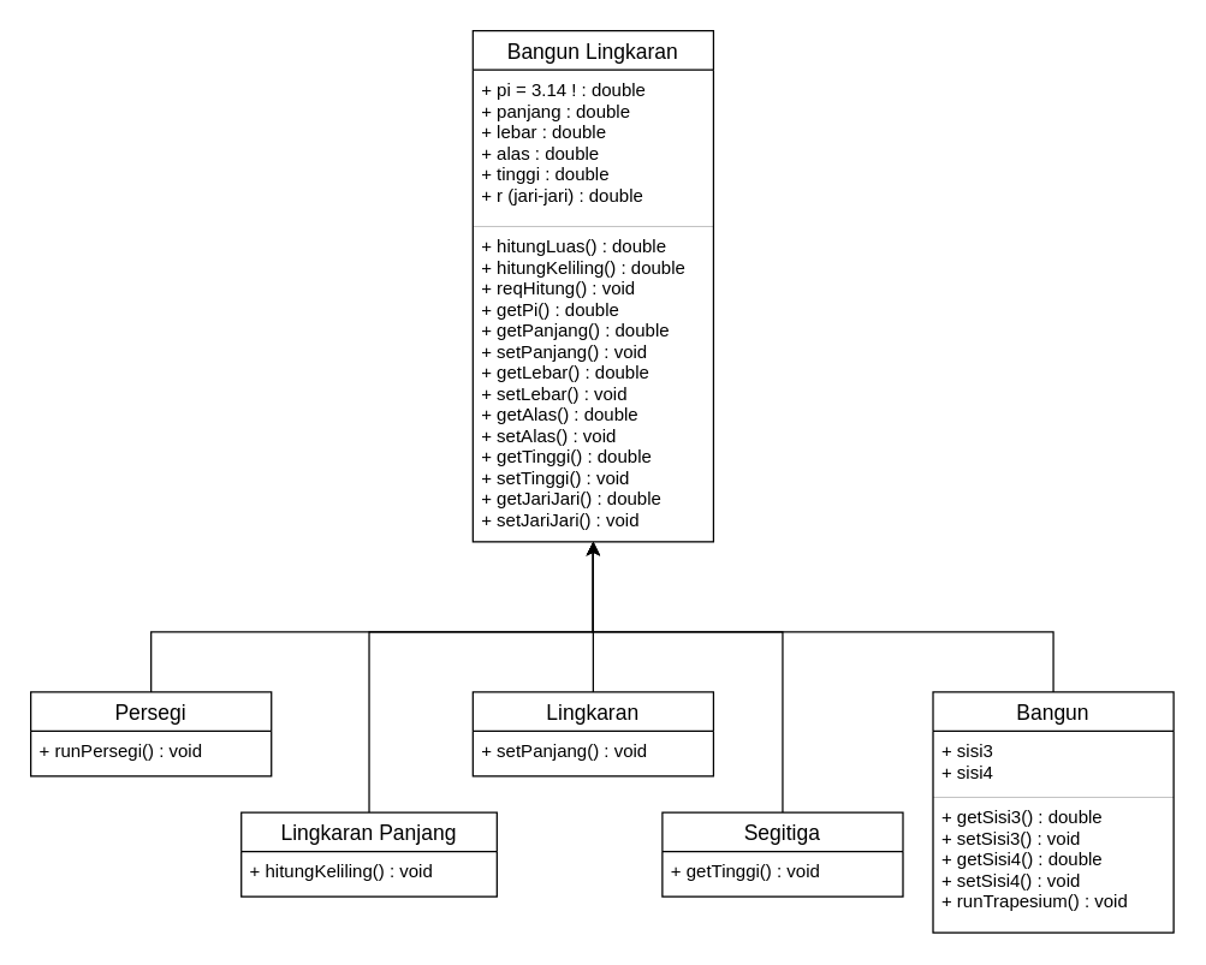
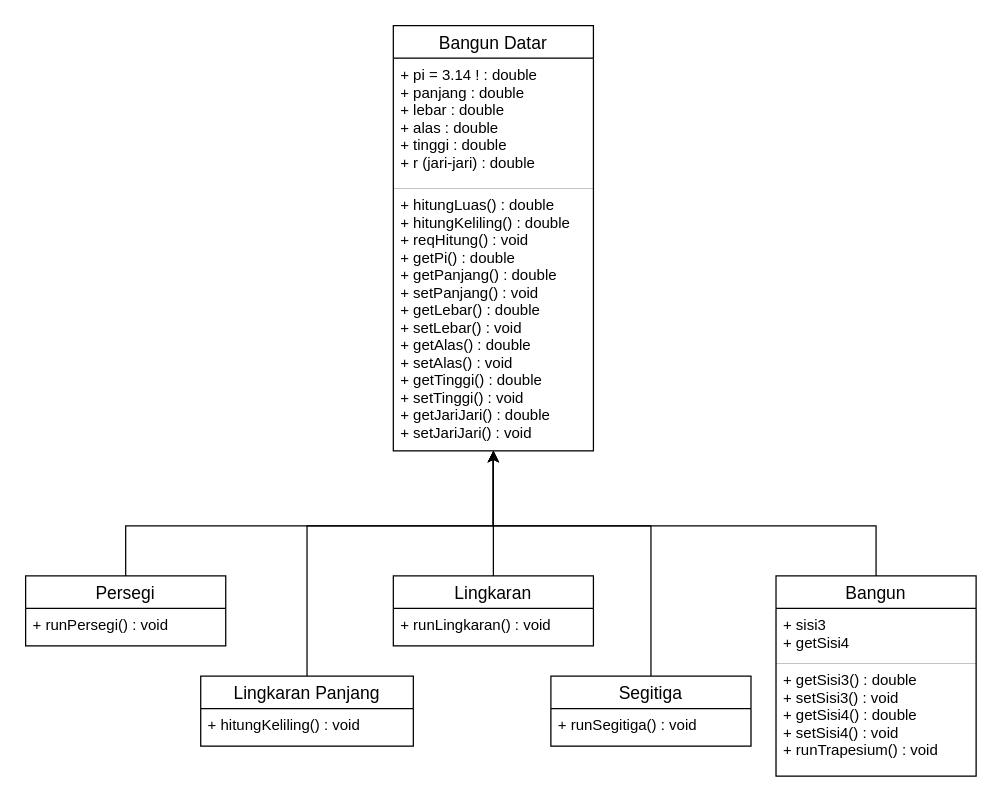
  <mxCell id="0" />
  <mxCell id="1" parent="0" />
- <mxCell id="2" value="Bangun Lingkaran" style="swimlane;fontStyle=0;childLayout=stackLayout;horizontal=1;startSize=26;horizontalStack=0;resizeParent=1;resizeParentMax=0;resizeLast=0;collapsible=1;marginBottom=0;align=center;fontSize=14;strokeWidth=1;fillColor=default;swimlaneLine=1;glass=0;rounded=0;sketch=0;shadow=0;strokeColor=default;" parent="1" vertex="1"><mxGeometry x="314" y="20" width="160" height="340" as="geometry"><mxRectangle x="334" y="40" width="130" height="30" as="alternateBounds" /></mxGeometry></mxCell>
+ <mxCell id="2" value="Bangun Datar" style="swimlane;fontStyle=0;childLayout=stackLayout;horizontal=1;startSize=26;horizontalStack=0;resizeParent=1;resizeParentMax=0;resizeLast=0;collapsible=1;marginBottom=0;align=center;fontSize=14;strokeWidth=1;fillColor=default;swimlaneLine=1;glass=0;rounded=0;sketch=0;shadow=0;strokeColor=default;" parent="1" vertex="1"><mxGeometry x="314" y="20" width="160" height="340" as="geometry"><mxRectangle x="334" y="40" width="130" height="30" as="alternateBounds" /></mxGeometry></mxCell>
  <mxCell id="3" value="+ pi = 3.14 ! : double&#10;+ panjang : double&#10;+ lebar : double&#10;+ alas : double&#10;+ tinggi : double&#10;+ r (jari-jari) : double" style="text;strokeColor=default;fillColor=none;spacingLeft=4;spacingRight=4;overflow=hidden;rotatable=0;points=[[0,0.5],[1,0.5]];portConstraint=eastwest;fontSize=12;strokeWidth=0;fillStyle=hatch;sketch=0;shadow=0;glass=0;" parent="2" vertex="1"><mxGeometry y="26" width="160" height="104" as="geometry" /></mxCell>
  <mxCell id="4" value="+ hitungLuas() : double&#10;+ hitungKeliling() : double&#10;+ reqHitung() : void&#10;+ getPi() : double&#10;+ getPanjang() : double&#10;+ setPanjang() : void&#10;+ getLebar() : double&#10;+ setLebar() : void&#10;+ getAlas() : double&#10;+ setAlas() : void&#10;+ getTinggi() : double&#10;+ setTinggi() : void&#10;+ getJariJari() : double&#10;+ setJariJari() : void" style="text;strokeColor=default;fillColor=none;spacingLeft=4;spacingRight=4;overflow=hidden;rotatable=0;points=[[0,0.5],[1,0.5]];portConstraint=eastwest;fontSize=12;strokeWidth=0;" parent="2" vertex="1"><mxGeometry y="130" width="160" height="210" as="geometry" /></mxCell>
  <mxCell id="5" style="edgeStyle=orthogonalEdgeStyle;rounded=0;orthogonalLoop=1;jettySize=auto;html=1;" parent="1" source="6" target="4" edge="1"><mxGeometry relative="1" as="geometry"><Array as="points"><mxPoint x="100" y="420" /><mxPoint x="394" y="420" /></Array></mxGeometry></mxCell>
  <mxCell id="6" value="Persegi" style="swimlane;fontStyle=0;childLayout=stackLayout;horizontal=1;startSize=26;horizontalStack=0;resizeParent=1;resizeParentMax=0;resizeLast=0;collapsible=1;marginBottom=0;align=center;fontSize=14;rounded=0;shadow=0;glass=0;sketch=0;fillStyle=auto;strokeColor=default;strokeWidth=1;fillColor=default;swimlaneLine=1;" parent="1" vertex="1"><mxGeometry x="20" y="460" width="160" height="56" as="geometry" /></mxCell>
  <mxCell id="7" value="+ runPersegi() : void" style="text;strokeColor=default;fillColor=none;spacingLeft=4;spacingRight=4;overflow=hidden;rotatable=0;points=[[0,0.5],[1,0.5]];portConstraint=eastwest;fontSize=12;rounded=0;shadow=0;glass=0;sketch=0;fillStyle=auto;strokeWidth=0;" parent="6" vertex="1"><mxGeometry y="26" width="160" height="30" as="geometry" /></mxCell>
  <mxCell id="8" style="edgeStyle=orthogonalEdgeStyle;rounded=0;orthogonalLoop=1;jettySize=auto;html=1;" parent="1" source="9" target="4" edge="1"><mxGeometry relative="1" as="geometry"><Array as="points"><mxPoint x="245" y="420" /><mxPoint x="394" y="420" /></Array></mxGeometry></mxCell>
  <mxCell id="9" value="Lingkaran Panjang" style="swimlane;fontStyle=0;childLayout=stackLayout;horizontal=1;startSize=26;horizontalStack=0;resizeParent=1;resizeParentMax=0;resizeLast=0;collapsible=1;marginBottom=0;align=center;fontSize=14;rounded=0;shadow=0;glass=0;sketch=0;fillStyle=auto;strokeColor=default;strokeWidth=1;fillColor=default;swimlaneLine=1;" parent="1" vertex="1"><mxGeometry x="160" y="540" width="170" height="56" as="geometry" /></mxCell>
  <mxCell id="10" value="+ hitungKeliling() : void" style="text;strokeColor=default;fillColor=none;spacingLeft=4;spacingRight=4;overflow=hidden;rotatable=0;points=[[0,0.5],[1,0.5]];portConstraint=eastwest;fontSize=12;rounded=0;shadow=0;glass=0;sketch=0;fillStyle=auto;strokeWidth=0;align=left;" parent="9" vertex="1"><mxGeometry y="26" width="170" height="30" as="geometry" /></mxCell>
  <mxCell id="11" value="" style="edgeStyle=orthogonalEdgeStyle;rounded=0;orthogonalLoop=1;jettySize=auto;html=1;" parent="1" source="12" target="4" edge="1"><mxGeometry relative="1" as="geometry"><Array as="points"><mxPoint x="394" y="420" /><mxPoint x="394" y="420" /></Array></mxGeometry></mxCell>
  <mxCell id="12" value="Lingkaran" style="swimlane;fontStyle=0;childLayout=stackLayout;horizontal=1;startSize=26;horizontalStack=0;resizeParent=1;resizeParentMax=0;resizeLast=0;collapsible=1;marginBottom=0;align=center;fontSize=14;rounded=0;shadow=0;glass=0;sketch=0;fillStyle=auto;strokeColor=default;strokeWidth=1;fillColor=default;swimlaneLine=1;" parent="1" vertex="1"><mxGeometry x="314" y="460" width="160" height="56" as="geometry" /></mxCell>
- <mxCell id="13" value="+ setPanjang() : void" style="text;strokeColor=default;fillColor=none;spacingLeft=4;spacingRight=4;overflow=hidden;rotatable=0;points=[[0,0.5],[1,0.5]];portConstraint=eastwest;fontSize=12;rounded=0;shadow=0;glass=0;sketch=0;fillStyle=auto;strokeWidth=0;" parent="12" vertex="1"><mxGeometry y="26" width="160" height="30" as="geometry" /></mxCell>
+ <mxCell id="13" value="+ runLingkaran() : void" style="text;strokeColor=default;fillColor=none;spacingLeft=4;spacingRight=4;overflow=hidden;rotatable=0;points=[[0,0.5],[1,0.5]];portConstraint=eastwest;fontSize=12;rounded=0;shadow=0;glass=0;sketch=0;fillStyle=auto;strokeWidth=0;" parent="12" vertex="1"><mxGeometry y="26" width="160" height="30" as="geometry" /></mxCell>
  <mxCell id="14" style="edgeStyle=orthogonalEdgeStyle;rounded=0;orthogonalLoop=1;jettySize=auto;html=1;" parent="1" source="15" target="4" edge="1"><mxGeometry relative="1" as="geometry"><Array as="points"><mxPoint x="520" y="420" /><mxPoint x="394" y="420" /></Array></mxGeometry></mxCell>
  <mxCell id="15" value="Segitiga" style="swimlane;fontStyle=0;childLayout=stackLayout;horizontal=1;startSize=26;horizontalStack=0;resizeParent=1;resizeParentMax=0;resizeLast=0;collapsible=1;marginBottom=0;align=center;fontSize=14;rounded=0;shadow=0;glass=0;sketch=0;fillStyle=auto;strokeColor=default;strokeWidth=1;fillColor=default;swimlaneLine=1;" parent="1" vertex="1"><mxGeometry x="440" y="540" width="160" height="56" as="geometry" /></mxCell>
- <mxCell id="16" value="+ getTinggi() : void" style="text;strokeColor=default;fillColor=none;spacingLeft=4;spacingRight=4;overflow=hidden;rotatable=0;points=[[0,0.5],[1,0.5]];portConstraint=eastwest;fontSize=12;rounded=0;shadow=0;glass=0;sketch=0;fillStyle=auto;strokeWidth=0;" parent="15" vertex="1"><mxGeometry y="26" width="160" height="30" as="geometry" /></mxCell>
+ <mxCell id="16" value="+ runSegitiga() : void" style="text;strokeColor=default;fillColor=none;spacingLeft=4;spacingRight=4;overflow=hidden;rotatable=0;points=[[0,0.5],[1,0.5]];portConstraint=eastwest;fontSize=12;rounded=0;shadow=0;glass=0;sketch=0;fillStyle=auto;strokeWidth=0;" parent="15" vertex="1"><mxGeometry y="26" width="160" height="30" as="geometry" /></mxCell>
  <mxCell id="17" style="edgeStyle=orthogonalEdgeStyle;rounded=0;orthogonalLoop=1;jettySize=auto;html=1;" parent="1" source="18" target="4" edge="1"><mxGeometry relative="1" as="geometry"><Array as="points"><mxPoint x="700" y="420" /><mxPoint x="394" y="420" /></Array></mxGeometry></mxCell>
  <mxCell id="18" value="Bangun" style="swimlane;fontStyle=0;childLayout=stackLayout;horizontal=1;startSize=26;horizontalStack=0;resizeParent=1;resizeParentMax=0;resizeLast=0;collapsible=1;marginBottom=0;align=center;fontSize=14;rounded=0;shadow=0;glass=0;sketch=0;fillStyle=auto;strokeColor=default;strokeWidth=1;fillColor=default;swimlaneLine=1;" parent="1" vertex="1"><mxGeometry x="620" y="460" width="160" height="160" as="geometry" /></mxCell>
- <mxCell id="19" value="+ sisi3&#10;+ sisi4" style="text;strokeColor=default;fillColor=none;spacingLeft=4;spacingRight=4;overflow=hidden;rotatable=0;points=[[0,0.5],[1,0.5]];portConstraint=eastwest;fontSize=12;rounded=0;shadow=0;glass=0;sketch=0;fillStyle=auto;strokeWidth=0;" parent="18" vertex="1"><mxGeometry y="26" width="160" height="44" as="geometry" /></mxCell>
+ <mxCell id="19" value="+ sisi3&#10;+ getSisi4" style="text;strokeColor=default;fillColor=none;spacingLeft=4;spacingRight=4;overflow=hidden;rotatable=0;points=[[0,0.5],[1,0.5]];portConstraint=eastwest;fontSize=12;rounded=0;shadow=0;glass=0;sketch=0;fillStyle=auto;strokeWidth=0;" parent="18" vertex="1"><mxGeometry y="26" width="160" height="44" as="geometry" /></mxCell>
  <mxCell id="20" value="+ getSisi3() : double&#10;+ setSisi3() : void&#10;+ getSisi4() : double&#10;+ setSisi4() : void&#10;+ runTrapesium() : void" style="text;strokeColor=default;fillColor=none;spacingLeft=4;spacingRight=4;overflow=hidden;rotatable=0;points=[[0,0.5],[1,0.5]];portConstraint=eastwest;fontSize=12;rounded=0;shadow=0;glass=0;sketch=0;fillStyle=auto;strokeWidth=0;" parent="18" vertex="1"><mxGeometry y="70" width="160" height="90" as="geometry" /></mxCell>
